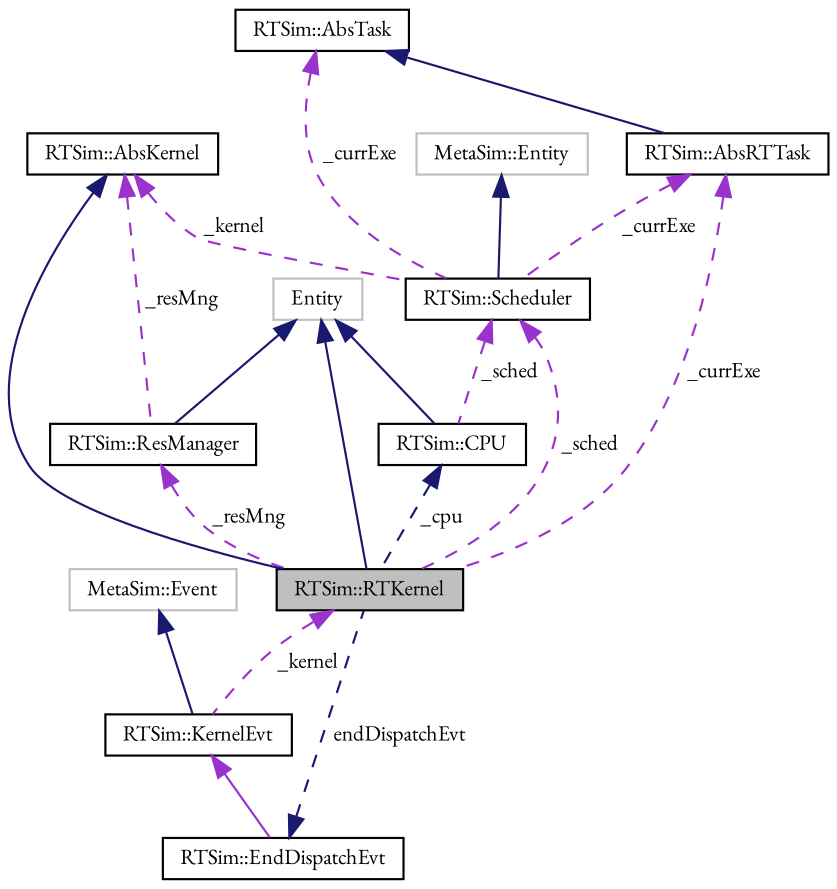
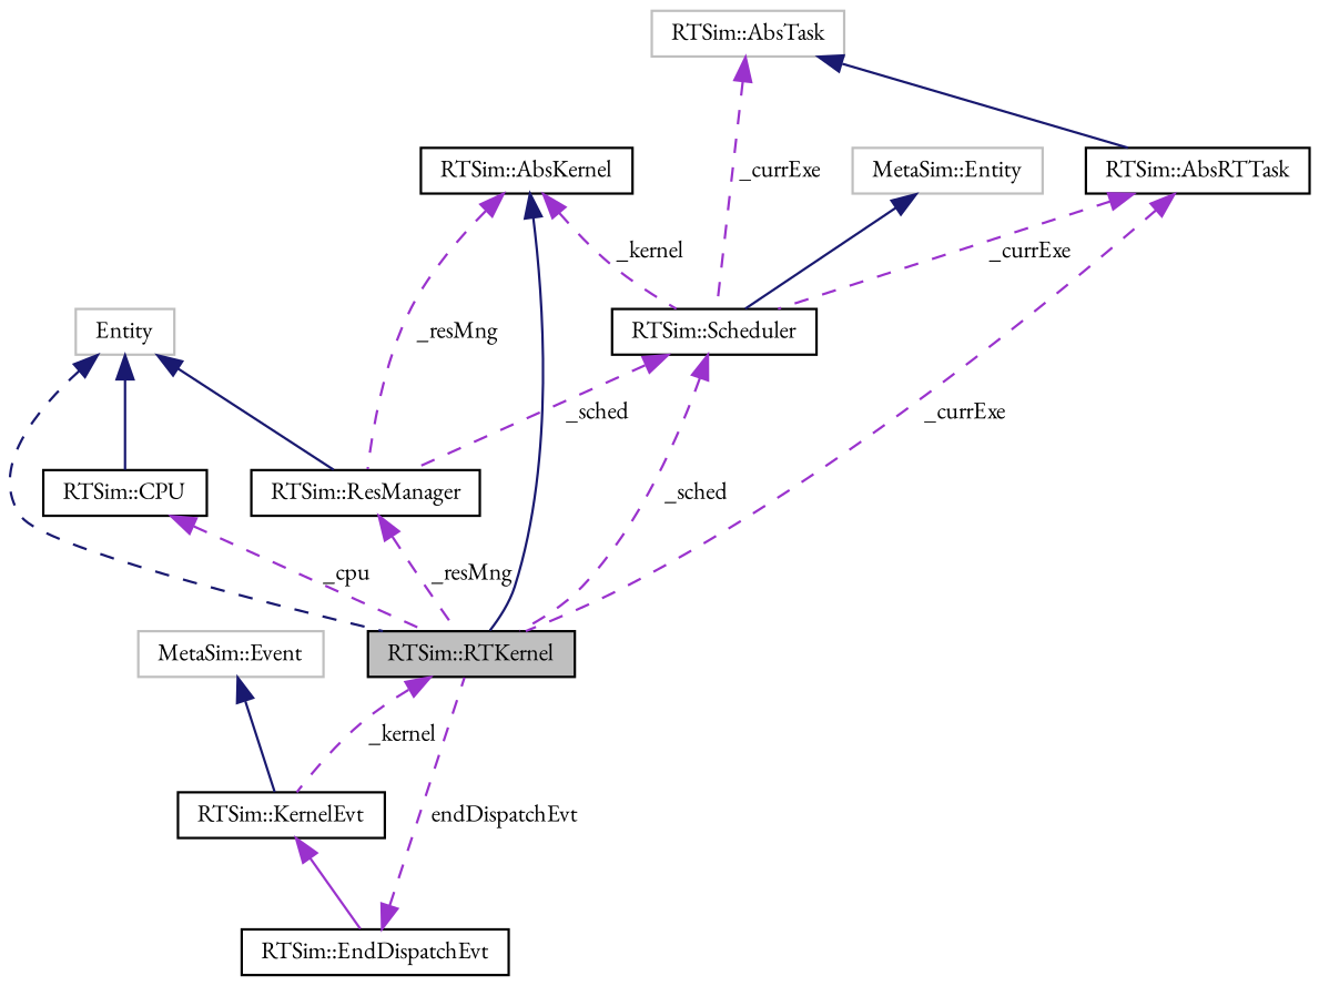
  digraph {
    fontname="EB Garamond"
    rankdir=TB
    node [color=black fillcolor=white fontname="EB Garamond" fontsize=10 shape=record style=filled]
    edge [color=darkorchid3 dir=back fontname="EB Garamond" fontsize=10 labelfontname=Helvetica labelfontsize=10 style=dashed]
    n1 [fillcolor=grey75 fontcolor=black height=0.2 label="RTSim::RTKernel" width=0.4]
    n2 [height=0.2 label="RTSim::KernelEvt" width=0.4]
    n3 [height=0.2 label="RTSim::EndDispatchEvt" width=0.4]
    n4 [color=grey75 height=0.2 label=Entity width=0.4]
    n5 [height=0.2 label="RTSim::ResManager" width=0.4]
    n6 [height=0.2 label="RTSim::CPU" width=0.4]
    n7 [height=0.2 label="RTSim::AbsKernel" width=0.4]
    n8 [height=0.2 label="RTSim::Scheduler" width=0.4]
    n9 [color=grey75 height=0.2 label="MetaSim::Entity" width=0.4]
-   n10 [height=0.2 label="RTSim::AbsTask" width=0.4]
+   n10 [color=grey75 height=0.2 label="RTSim::AbsTask" width=0.4]
    n11 [height=0.2 label="RTSim::AbsRTTask" width=0.4]
    n12 [color=grey75 height=0.2 label="MetaSim::Event" width=0.4]
    n1 -> n2 [label=" _kernel"]
    n2 -> n3 [style=solid]
-   n3 -> n1 [color=midnightblue label=" endDispatchEvt"]
-   n4 -> n1 [color=midnightblue style=solid]
+   n3 -> n1 [label=" endDispatchEvt"]
+   n4 -> n1 [color=midnightblue]
    n4 -> n5 [color=midnightblue style=solid]
    n4 -> n6 [color=midnightblue style=solid]
    n5 -> n1 [label=" _resMng"]
-   n6 -> n1 [color=midnightblue label=" _cpu"]
+   n6 -> n1 [label=" _cpu"]
    n7 -> n1 [color=midnightblue style=solid]
    n7 -> n5 [label=" _resMng"]
    n7 -> n8 [label=" _kernel"]
    n8 -> n1 [label=" _sched"]
-   n8 -> n6 [label=" _sched"]
+   n8 -> n5 [label=" _sched"]
    n9 -> n8 [color=midnightblue style=solid]
    n10 -> n8 [label=" _currExe"]
    n10 -> n11 [color=midnightblue style=solid]
    n11 -> n1 [label=" _currExe"]
    n11 -> n8 [label=" _currExe"]
    n12 -> n2 [color=midnightblue style=solid]
  }
